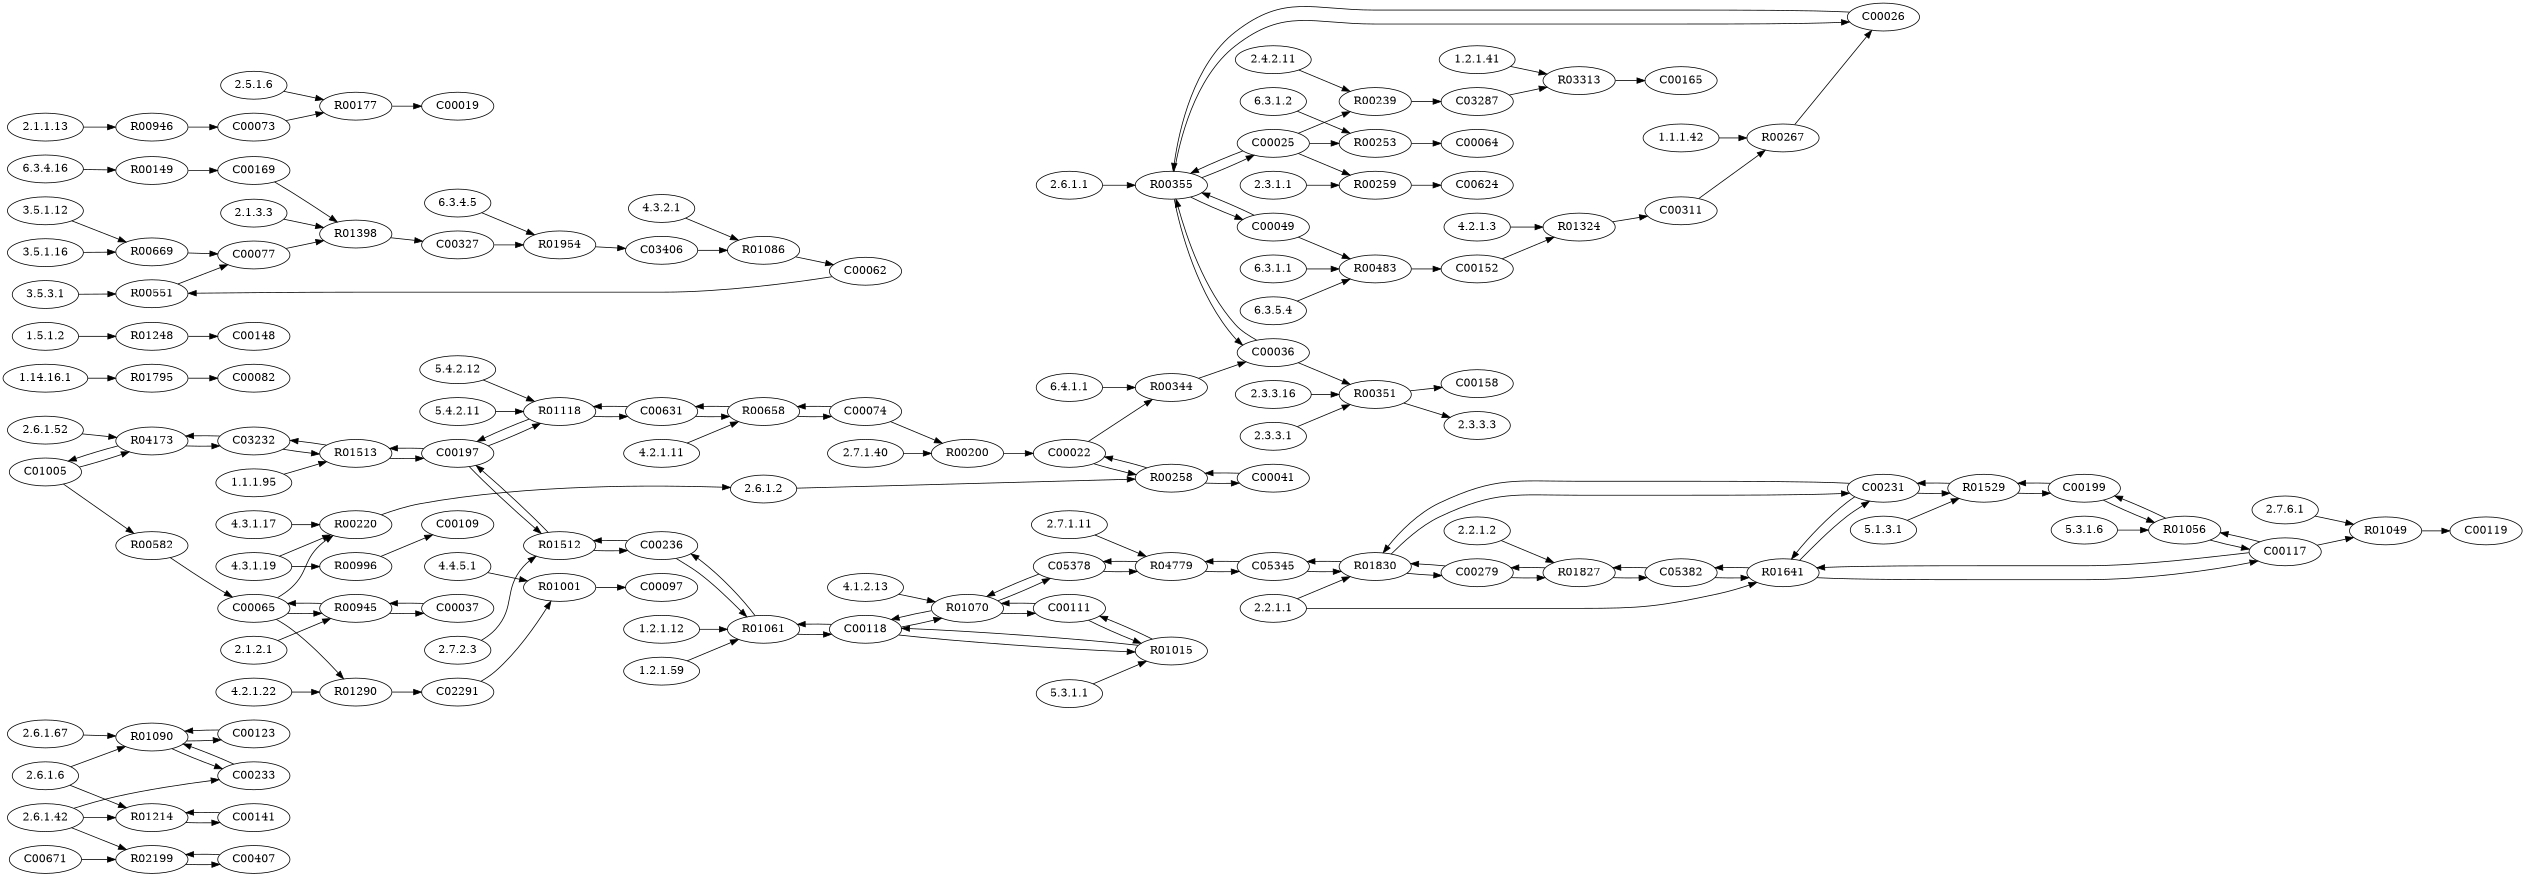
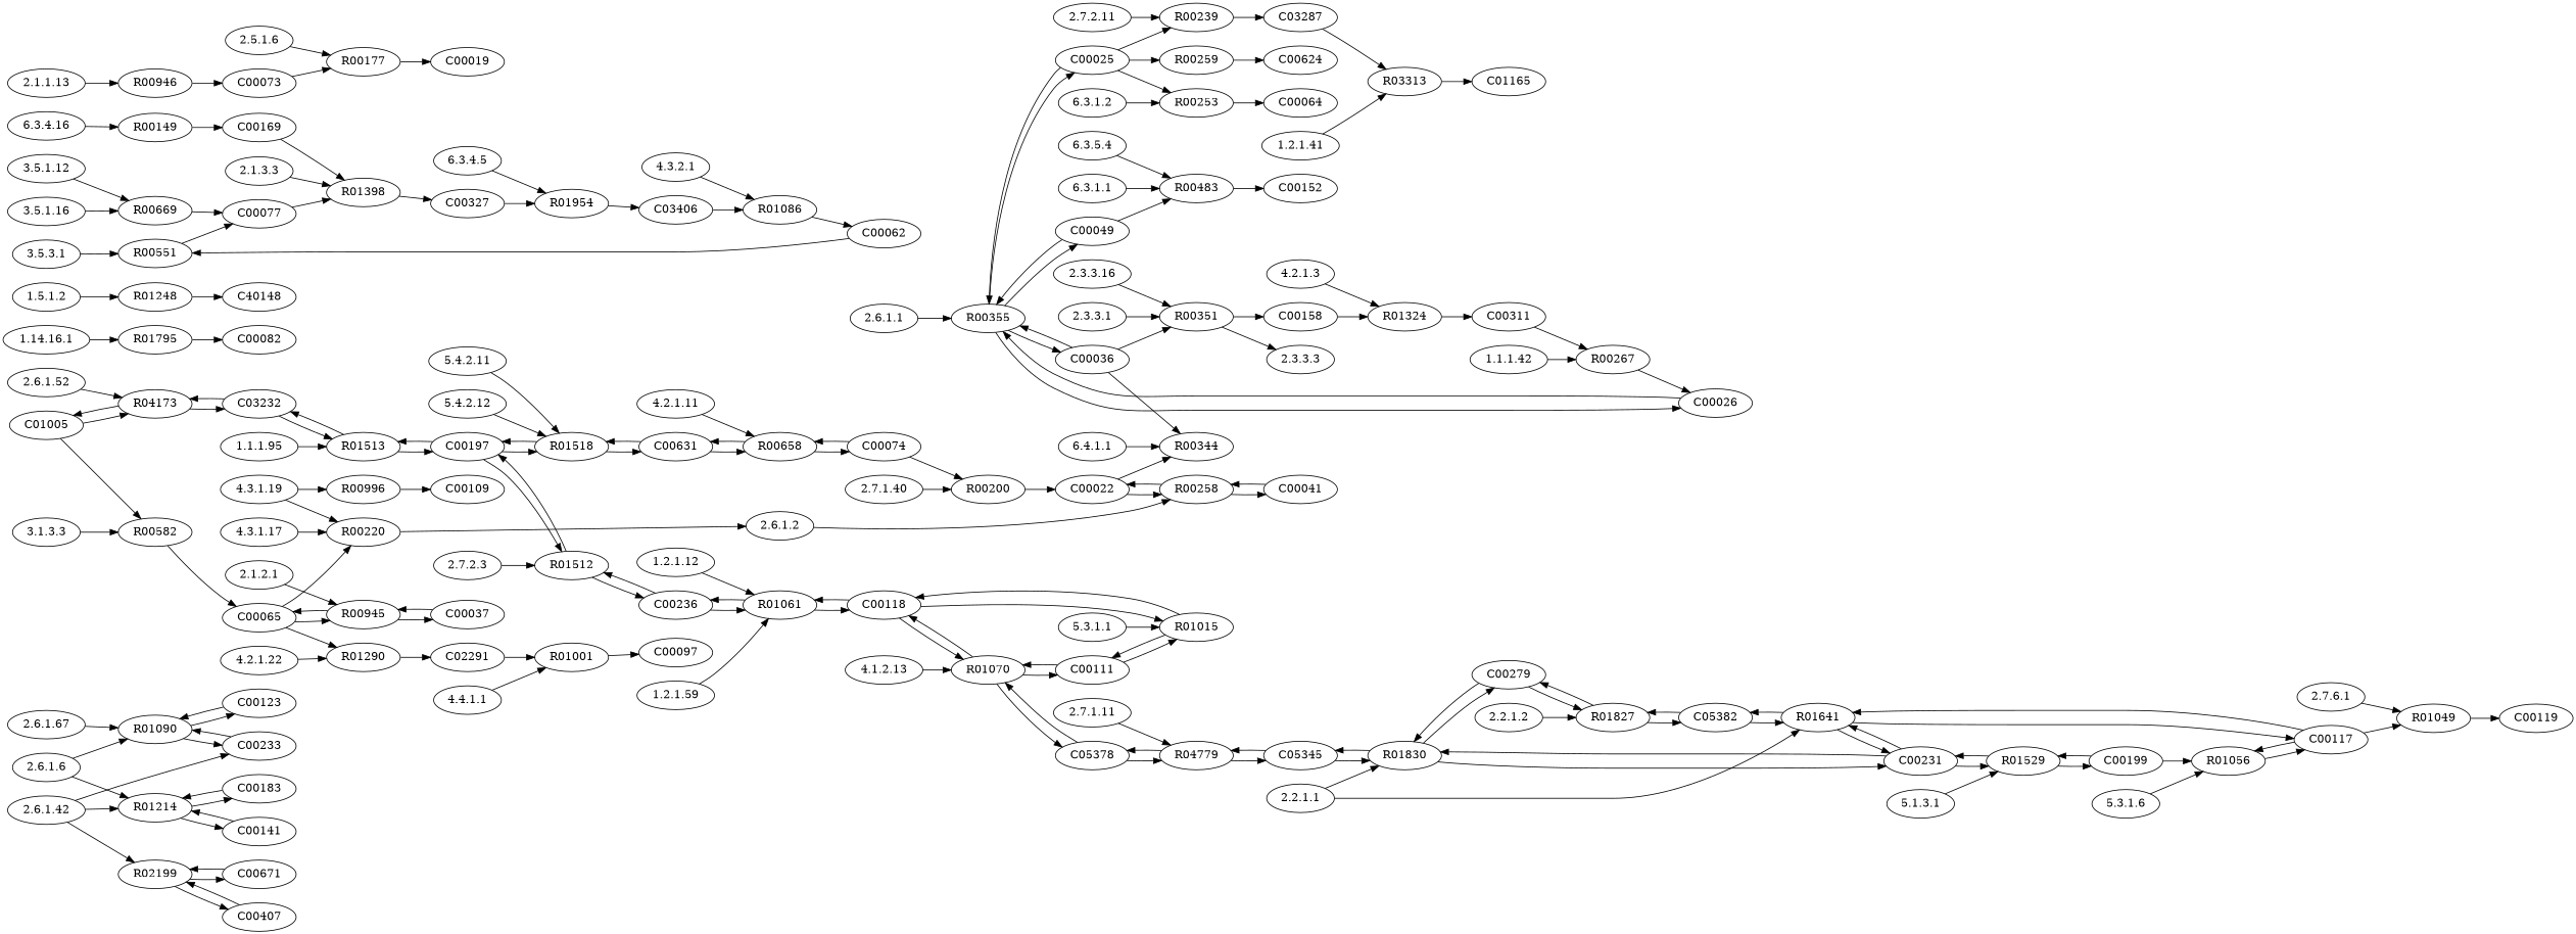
  digraph {
    rankdir=LR
    node [type=E]
    R01214 [type=R]
    "2.6.1.6"
    R01090 [type=R]
    C00141 [type=C]
+   C00183 [type=C]
    C00233 [type=C]
    C00123 [type=C]
    R00355 [type=R]
    "2.6.1.1"
    C00025 [type=C]
    C00049 [type=C]
    C00026 [type=C]
    C00036 [type=C]
    R01795 [type=R]
    "1.14.16.1"
    C00082 [type=C]
    R00658 [type=R]
    "4.2.1.11"
    C00631 [type=C]
    C00074 [type=C]
    R04779 [type=R]
    "2.7.1.11"
    C05345 [type=C]
    C05378 [type=C]
    R00351 [type=R]
    "2.3.3.16"
    "2.3.3.3"
    C00158 [type=C]
    R00200 [type=R]
    "2.7.1.40"
    C00022 [type=C]
    R00582 [type=R]
+   "3.1.3.3"
    C00065 [type=C]
    R00239 [type=R]
-   "2.7.2.11" [label="2.4.2.11"]
+   "2.7.2.11"
    C03287 [type=C]
    R01248 [type=R]
    "1.5.1.2"
-   C00148 [type=C]
+   C00148 [type=C label=C40148]
    R01049 [type=R]
    "2.7.6.1"
    C00119 [type=C]
    R00551 [type=R]
    "3.5.3.1"
    C00077 [type=C]
    R00344 [type=R]
    "6.4.1.1"
    R00996 [type=R]
    "4.3.1.19"
    R00220 [type=R]
    C00109 [type=C]
    "2.6.1.2"
    R01954 [type=R]
    "6.3.4.5"
    C03406 [type=C]
    R00253 [type=R]
    "6.3.1.2"
    C00064 [type=C]
    R00258 [type=R]
    C00041 [type=C]
    R01001 [type=R]
-   "4.4.1.1" [label="4.4.5.1"]
+   "4.4.1.1"
    C00097 [type=C]
    R00267 [type=R]
    "1.1.1.42"
    "2.6.1.67"
    R01070 [type=R]
    "4.1.2.13"
    C00118 [type=C]
    C00111 [type=C]
    n72 [label="3.5.1.12"]
    R00669 [type=R]
    R01086 [type=R]
    "4.3.2.1"
    C00062 [type=C]
    R01061 [type=R]
    "1.2.1.12"
    C00236 [type=C]
    R03313 [type=R]
    "1.2.1.41"
-   C01165 [type=C label=C00165]
+   C01165 [type=C]
    R00149 [type=R]
    "6.3.4.16"
    C00169 [type=C]
    R01529 [type=R]
    "5.1.3.1"
    C00231 [type=C]
    C00199 [type=C]
    "3.5.1.16"
    R01513 [type=R]
    "1.1.1.95"
    C00197 [type=C]
    C03232 [type=C]
    R01015 [type=R]
    "5.3.1.1"
    R01827 [type=R]
    "2.2.1.2"
    C05382 [type=C]
    C00279 [type=C]
    "1.2.1.59"
    R01324 [type=R]
    "4.2.1.3"
    C00311 [type=C]
    R00177 [type=R]
    "2.5.1.6"
    C00019 [type=C]
    R01056 [type=R]
    "5.3.1.6"
    C00117 [type=C]
    "2.6.1.42"
    R02199 [type=R]
    C00671 [type=C]
    C00407 [type=C]
    R00946 [type=R]
    "2.1.1.13"
    C00073 [type=C]
    R00945 [type=R]
    "2.1.2.1"
    C00037 [type=C]
    R00259 [type=R]
-   "2.3.1.1"
    C00624 [type=C]
    "4.3.1.17"
    R01641 [type=R]
    "2.2.1.1"
    R01830 [type=R]
    R01398 [type=R]
    "2.1.3.3"
    C00327 [type=C]
    R00483 [type=R]
    "6.3.1.1"
    C00152 [type=C]
    "2.3.3.1"
-   R01518 [type=R label=R01118]
+   R01518 [type=R]
    "5.4.2.12"
    R04173 [type=R]
    "2.6.1.52"
    C01005 [type=C]
    R01290 [type=R]
    "4.2.1.22"
    C02291 [type=C]
    "6.3.5.4"
    R01512 [type=R]
    "2.7.2.3"
    "5.4.2.11"
    R01214 -> C00141
+   R01214 -> C00183
    "2.6.1.6" -> R01214
    "2.6.1.6" -> R01090
    R01090 -> C00233
    R01090 -> C00123
    C00141 -> R01214
+   C00183 -> R01214
    C00233 -> R01090
    C00123 -> R01090
    R00355 -> C00025
    R00355 -> C00049
    R00355 -> C00026
    R00355 -> C00036
    "2.6.1.1" -> R00355
    C00025 -> R00355
    C00025 -> R00239
    C00025 -> R00253
    C00025 -> R00259
    C00049 -> R00355
    C00049 -> R00483
    C00026 -> R00355
    C00036 -> R00355
    C00036 -> R00351
    R01795 -> C00082
    "1.14.16.1" -> R01795
    R00658 -> C00631
    R00658 -> C00074
    "4.2.1.11" -> R00658
    C00631 -> R00658
    C00631 -> R01518
    C00074 -> R00658
    C00074 -> R00200
    R04779 -> C05345
    R04779 -> C05378
    "2.7.1.11" -> R04779
    C05345 -> R04779
    C05345 -> R01830
    C05378 -> R04779
    C05378 -> R01070
    R00351 -> "2.3.3.3"
    R00351 -> C00158
    "2.3.3.16" -> R00351
-   C00152 -> R01324
+   C00158 -> R01324
    R00200 -> C00022
    "2.7.1.40" -> R00200
    C00022 -> R00344
    C00022 -> R00258
    R00582 -> C00065
+   "3.1.3.3" -> R00582
    C00065 -> R00220
    C00065 -> R00945
    C00065 -> R01290
    R00239 -> C03287
    "2.7.2.11" -> R00239
    C03287 -> R03313
    R01248 -> C00148
    "1.5.1.2" -> R01248
    R01049 -> C00119
    "2.7.6.1" -> R01049
    R00551 -> C00077
    "3.5.3.1" -> R00551
    C00077 -> R01398
-   R00344 -> C00036
+   C00036 -> R00344
    "6.4.1.1" -> R00344
    R00996 -> C00109
    "4.3.1.19" -> R00996
    "4.3.1.19" -> R00220
    R00220 -> "2.6.1.2"
    "2.6.1.2" -> R00258
    R01954 -> C03406
    "6.3.4.5" -> R01954
    C03406 -> R01086
    R00253 -> C00064
    "6.3.1.2" -> R00253
    R00258 -> C00022
    R00258 -> C00041
    C00041 -> R00258
    R01001 -> C00097
    "4.4.1.1" -> R01001
    R00267 -> C00026
    "1.1.1.42" -> R00267
    "2.6.1.67" -> R01090
    R01070 -> C05378
    R01070 -> C00118
    R01070 -> C00111
    "4.1.2.13" -> R01070
    C00118 -> R01070
    C00118 -> R01061
    C00118 -> R01015
    C00111 -> R01070
    C00111 -> R01015
    n72 -> R00669
    R00669 -> C00077
    R01086 -> C00062
    "4.3.2.1" -> R01086
    C00062 -> R00551
    R01061 -> C00118
    R01061 -> C00236
    "1.2.1.12" -> R01061
    C00236 -> R01061
    C00236 -> R01512
    R03313 -> C01165
    "1.2.1.41" -> R03313
    R00149 -> C00169
    "6.3.4.16" -> R00149
    C00169 -> R01398
    R01529 -> C00231
    R01529 -> C00199
    "5.1.3.1" -> R01529
    C00231 -> R01529
    C00231 -> R01641
    C00231 -> R01830
    C00199 -> R01529
    C00199 -> R01056
    "3.5.1.16" -> R00669
    R01513 -> C00197
    R01513 -> C03232
    "1.1.1.95" -> R01513
    C00197 -> R01513
    C00197 -> R01518
    C00197 -> R01512
    C03232 -> R01513
    C03232 -> R04173
    R01015 -> C00118
    R01015 -> C00111
    "5.3.1.1" -> R01015
    R01827 -> C05382
    R01827 -> C00279
    "2.2.1.2" -> R01827
    C05382 -> R01827
    C05382 -> R01641
    C00279 -> R01827
    C00279 -> R01830
    "1.2.1.59" -> R01061
    R01324 -> C00311
    "4.2.1.3" -> R01324
    C00311 -> R00267
    R00177 -> C00019
    "2.5.1.6" -> R00177
-   R01056 -> C00199
    R01056 -> C00117
    "5.3.1.6" -> R01056
    C00117 -> R01049
    C00117 -> R01056
    C00117 -> R01641
    "2.6.1.42" -> R01214
    "2.6.1.42" -> C00233
    "2.6.1.42" -> R02199
+   R02199 -> C00671
    R02199 -> C00407
    C00671 -> R02199
    C00407 -> R02199
    R00946 -> C00073
    "2.1.1.13" -> R00946
    C00073 -> R00177
    R00945 -> C00065
    R00945 -> C00037
    "2.1.2.1" -> R00945
    C00037 -> R00945
    R00259 -> C00624
-   "2.3.1.1" -> R00259
    "4.3.1.17" -> R00220
    R01641 -> C00231
    R01641 -> C05382
    R01641 -> C00117
    "2.2.1.1" -> R01641
    "2.2.1.1" -> R01830
    R01830 -> C05345
    R01830 -> C00231
    R01830 -> C00279
    R01398 -> C00327
    "2.1.3.3" -> R01398
    C00327 -> R01954
    R00483 -> C00152
    "6.3.1.1" -> R00483
    "2.3.3.1" -> R00351
    R01518 -> C00631
    R01518 -> C00197
    "5.4.2.12" -> R01518
    R04173 -> C03232
    R04173 -> C01005
    "2.6.1.52" -> R04173
    C01005 -> R00582
    C01005 -> R04173
    R01290 -> C02291
    "4.2.1.22" -> R01290
    C02291 -> R01001
    "6.3.5.4" -> R00483
    R01512 -> C00236
    R01512 -> C00197
    "2.7.2.3" -> R01512
    "5.4.2.11" -> R01518
  }
